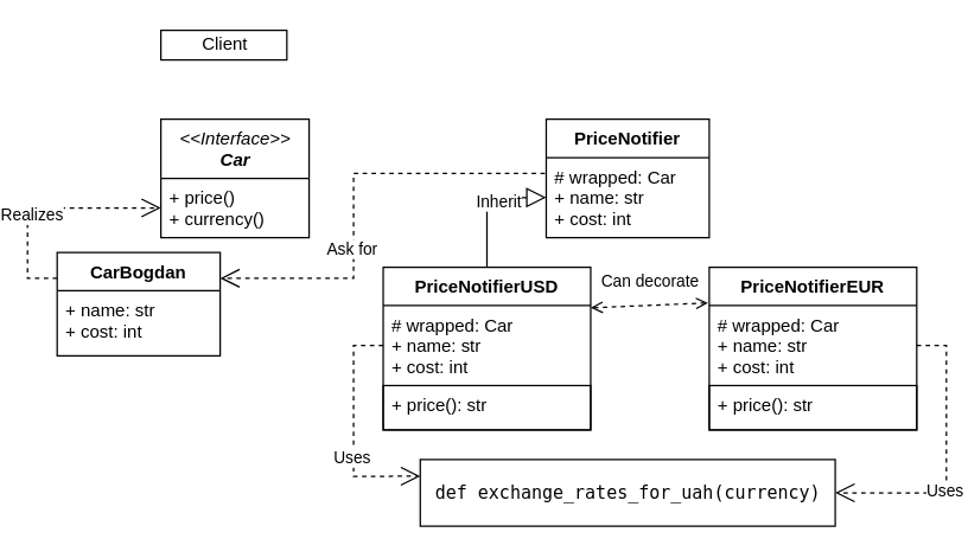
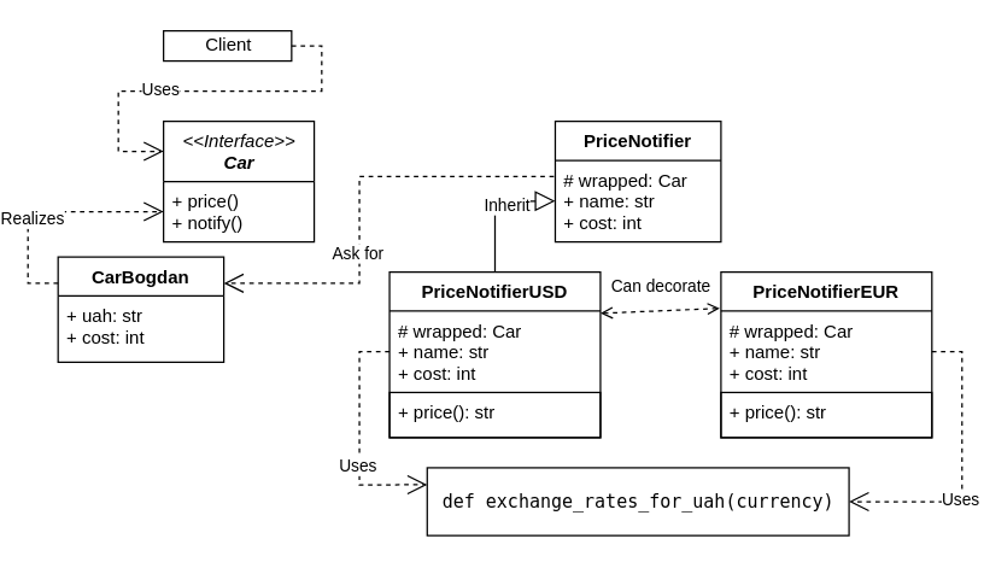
  <mxCell id="0" />
  <mxCell id="1" parent="0" />
  <mxCell id="2" value="&amp;lt;&amp;lt;Interface&amp;gt;&amp;gt;&lt;br&gt;&lt;b&gt;Car&lt;/b&gt;" style="swimlane;fontStyle=2;align=center;verticalAlign=top;childLayout=stackLayout;horizontal=1;startSize=40;horizontalStack=0;resizeParent=1;resizeParentMax=0;resizeLast=0;collapsible=1;marginBottom=0;html=1;" vertex="1" parent="1"><mxGeometry x="90" y="80" width="100" height="80" as="geometry" /></mxCell>
- <mxCell id="3" value="+ price()&#10;+ currency()" style="text;strokeColor=none;fillColor=none;align=left;verticalAlign=top;spacingLeft=4;spacingRight=4;overflow=hidden;rotatable=0;points=[[0,0.5],[1,0.5]];portConstraint=eastwest;" vertex="1" parent="2"><mxGeometry y="40" width="100" height="40" as="geometry" /></mxCell>
+ <mxCell id="3" value="+ price()&#10;+ notify()" style="text;strokeColor=none;fillColor=none;align=left;verticalAlign=top;spacingLeft=4;spacingRight=4;overflow=hidden;rotatable=0;points=[[0,0.5],[1,0.5]];portConstraint=eastwest;" vertex="1" parent="2"><mxGeometry y="40" width="100" height="40" as="geometry" /></mxCell>
  <mxCell id="4" value="CarBogdan" style="swimlane;fontStyle=1;align=center;verticalAlign=top;childLayout=stackLayout;horizontal=1;startSize=26;horizontalStack=0;resizeParent=1;resizeParentMax=0;resizeLast=0;collapsible=1;marginBottom=0;fontColor=#000000;" vertex="1" parent="1"><mxGeometry x="20" y="170" width="110" height="70" as="geometry" /></mxCell>
- <mxCell id="5" value="+ name: str&#10;+ cost: int" style="text;strokeColor=none;fillColor=none;align=left;verticalAlign=top;spacingLeft=4;spacingRight=4;overflow=hidden;rotatable=0;points=[[0,0.5],[1,0.5]];portConstraint=eastwest;" vertex="1" parent="4"><mxGeometry y="26" width="110" height="44" as="geometry" /></mxCell>
+ <mxCell id="5" value="+ uah: str&#10;+ cost: int" style="text;strokeColor=none;fillColor=none;align=left;verticalAlign=top;spacingLeft=4;spacingRight=4;overflow=hidden;rotatable=0;points=[[0,0.5],[1,0.5]];portConstraint=eastwest;" vertex="1" parent="4"><mxGeometry y="26" width="110" height="44" as="geometry" /></mxCell>
  <mxCell id="6" value="PriceNotifier" style="swimlane;fontStyle=1;align=center;verticalAlign=top;childLayout=stackLayout;horizontal=1;startSize=26;horizontalStack=0;resizeParent=1;resizeParentMax=0;resizeLast=0;collapsible=1;marginBottom=0;fontColor=#000000;" vertex="1" parent="1"><mxGeometry x="350" y="80" width="110" height="80" as="geometry" /></mxCell>
  <mxCell id="7" value="# wrapped: Car&#10;+ name: str&#10;+ cost: int" style="text;strokeColor=none;fillColor=none;align=left;verticalAlign=top;spacingLeft=4;spacingRight=4;overflow=hidden;rotatable=0;points=[[0,0.5],[1,0.5]];portConstraint=eastwest;" vertex="1" parent="6"><mxGeometry y="26" width="110" height="54" as="geometry" /></mxCell>
  <mxCell id="8" value="PriceNotifierUSD" style="swimlane;fontStyle=1;align=center;verticalAlign=top;childLayout=stackLayout;horizontal=1;startSize=26;horizontalStack=0;resizeParent=1;resizeParentMax=0;resizeLast=0;collapsible=1;marginBottom=0;fontColor=#000000;" vertex="1" parent="1"><mxGeometry x="240" y="180" width="140" height="110" as="geometry" /></mxCell>
  <mxCell id="9" value="# wrapped: Car&#10;+ name: str&#10;+ cost: int" style="text;strokeColor=none;fillColor=none;align=left;verticalAlign=top;spacingLeft=4;spacingRight=4;overflow=hidden;rotatable=0;points=[[0,0.5],[1,0.5]];portConstraint=eastwest;" vertex="1" parent="8"><mxGeometry y="26" width="140" height="54" as="geometry" /></mxCell>
  <mxCell id="10" value="+ price(): str" style="text;fillColor=none;align=left;verticalAlign=top;spacingLeft=4;spacingRight=4;overflow=hidden;rotatable=0;points=[[0,0.5],[1,0.5]];portConstraint=eastwest;strokeColor=#000000;" vertex="1" parent="8"><mxGeometry y="80" width="140" height="30" as="geometry" /></mxCell>
  <mxCell id="11" value="PriceNotifierEUR" style="swimlane;fontStyle=1;align=center;verticalAlign=top;childLayout=stackLayout;horizontal=1;startSize=26;horizontalStack=0;resizeParent=1;resizeParentMax=0;resizeLast=0;collapsible=1;marginBottom=0;fontColor=#000000;" vertex="1" parent="1"><mxGeometry x="460" y="180" width="140" height="110" as="geometry" /></mxCell>
  <mxCell id="12" value="# wrapped: Car&#10;+ name: str&#10;+ cost: int" style="text;strokeColor=none;fillColor=none;align=left;verticalAlign=top;spacingLeft=4;spacingRight=4;overflow=hidden;rotatable=0;points=[[0,0.5],[1,0.5]];portConstraint=eastwest;" vertex="1" parent="11"><mxGeometry y="26" width="140" height="54" as="geometry" /></mxCell>
  <mxCell id="13" value="+ price(): str" style="text;fillColor=none;align=left;verticalAlign=top;spacingLeft=4;spacingRight=4;overflow=hidden;rotatable=0;points=[[0,0.5],[1,0.5]];portConstraint=eastwest;strokeColor=#000000;" vertex="1" parent="11"><mxGeometry y="80" width="140" height="30" as="geometry" /></mxCell>
  <mxCell id="14" value="&lt;span style=&quot;background-color: rgb(40 , 44 , 52)&quot;&gt;&lt;font face=&quot;dejavu sans mono, monospace&quot;&gt;&lt;div&gt;def exchange_rates_for_uah(currency)&lt;/div&gt;&lt;/font&gt;&lt;/span&gt;" style="html=1;strokeColor=#000000;" vertex="1" parent="1"><mxGeometry x="265" y="310" width="280" height="45" as="geometry" /></mxCell>
  <mxCell id="15" style="edgeStyle=orthogonalEdgeStyle;rounded=0;orthogonalLoop=1;jettySize=auto;html=1;exitX=0;exitY=0.5;exitDx=0;exitDy=0;entryX=0;entryY=0.25;entryDx=0;entryDy=0;endSize=11;startSize=11;endArrow=open;endFill=0;dashed=1;fontColor=#000000;" edge="1" parent="1" source="9" target="14"><mxGeometry relative="1" as="geometry"><mxPoint x="249.2" y="420.049" as="sourcePoint" /><mxPoint x="200" y="507.917" as="targetPoint" /></mxGeometry></mxCell>
  <mxCell id="16" value="Uses" style="edgeLabel;html=1;align=center;verticalAlign=middle;resizable=0;points=[];fontColor=#000000;" vertex="1" connectable="0" parent="15"><mxGeometry x="0.241" y="-2" relative="1" as="geometry"><mxPoint as="offset" /></mxGeometry></mxCell>
  <mxCell id="17" style="edgeStyle=orthogonalEdgeStyle;rounded=0;orthogonalLoop=1;jettySize=auto;html=1;exitX=1;exitY=0.5;exitDx=0;exitDy=0;entryX=1;entryY=0.5;entryDx=0;entryDy=0;endSize=11;startSize=11;endArrow=open;endFill=0;dashed=1;fontColor=#000000;" edge="1" parent="1" source="12" target="14"><mxGeometry relative="1" as="geometry"><mxPoint x="670" y="370" as="sourcePoint" /><mxPoint x="695" y="495.75" as="targetPoint" /></mxGeometry></mxCell>
  <mxCell id="18" value="Uses" style="edgeLabel;html=1;align=center;verticalAlign=middle;resizable=0;points=[];fontColor=#000000;" vertex="1" connectable="0" parent="17"><mxGeometry x="0.241" y="-2" relative="1" as="geometry"><mxPoint as="offset" /></mxGeometry></mxCell>
  <mxCell id="19" value="Client" style="html=1;strokeColor=#000000;" vertex="1" parent="1"><mxGeometry x="90" y="20" width="85" height="20" as="geometry" /></mxCell>
+ <mxCell id="20" style="edgeStyle=orthogonalEdgeStyle;rounded=0;orthogonalLoop=1;jettySize=auto;html=1;exitX=1;exitY=0.5;exitDx=0;exitDy=0;entryX=0;entryY=0.25;entryDx=0;entryDy=0;endSize=11;startSize=11;endArrow=open;endFill=0;dashed=1;fontColor=#000000;" edge="1" parent="1" source="19" target="2"><mxGeometry relative="1" as="geometry"><mxPoint x="60" y="290" as="sourcePoint" /><mxPoint x="125" y="405.75" as="targetPoint" /></mxGeometry></mxCell>
+ <mxCell id="21" value="Uses" style="edgeLabel;html=1;align=center;verticalAlign=middle;resizable=0;points=[];fontColor=#000000;" vertex="1" connectable="0" parent="20"><mxGeometry x="0.241" y="-2" relative="1" as="geometry"><mxPoint as="offset" /></mxGeometry></mxCell>
  <mxCell id="22" style="edgeStyle=orthogonalEdgeStyle;rounded=0;orthogonalLoop=1;jettySize=auto;html=1;exitX=0;exitY=0.25;exitDx=0;exitDy=0;endSize=11;startSize=11;endArrow=open;endFill=0;dashed=1;" edge="1" parent="1" source="4" target="3"><mxGeometry relative="1" as="geometry"><mxPoint x="120" y="425" as="sourcePoint" /><mxPoint x="200" y="320" as="targetPoint" /></mxGeometry></mxCell>
  <mxCell id="23" value="Realizes" style="edgeLabel;html=1;align=center;verticalAlign=middle;resizable=0;points=[];fontColor=#000000;" vertex="1" connectable="0" parent="22"><mxGeometry x="0.241" y="-2" relative="1" as="geometry"><mxPoint x="-28.33" y="2" as="offset" /></mxGeometry></mxCell>
  <mxCell id="24" style="edgeStyle=orthogonalEdgeStyle;rounded=0;orthogonalLoop=1;jettySize=auto;html=1;entryX=0;entryY=0.5;entryDx=0;entryDy=0;endSize=11;startSize=11;endArrow=block;endFill=0;" edge="1" parent="1" source="8" target="7"><mxGeometry relative="1" as="geometry"><mxPoint x="100" y="465" as="sourcePoint" /><mxPoint x="180" y="360" as="targetPoint" /></mxGeometry></mxCell>
  <mxCell id="25" value="Inherit" style="edgeLabel;html=1;align=center;verticalAlign=middle;resizable=0;points=[];fontColor=#000000;" vertex="1" connectable="0" parent="24"><mxGeometry x="0.241" y="-2" relative="1" as="geometry"><mxPoint as="offset" /></mxGeometry></mxCell>
  <mxCell id="26" style="edgeStyle=orthogonalEdgeStyle;rounded=0;orthogonalLoop=1;jettySize=auto;html=1;exitX=-0.008;exitY=0.198;exitDx=0;exitDy=0;entryX=1;entryY=0.25;entryDx=0;entryDy=0;endSize=11;startSize=11;endArrow=open;endFill=0;dashed=1;fontColor=#000000;exitPerimeter=0;" edge="1" parent="1" source="7" target="4"><mxGeometry relative="1" as="geometry"><mxPoint x="164.6" y="310.049" as="sourcePoint" /><mxPoint x="115.4" y="397.917" as="targetPoint" /><Array as="points"><mxPoint x="220" y="117" /><mxPoint x="220" y="188" /></Array></mxGeometry></mxCell>
  <mxCell id="27" value="Ask for" style="edgeLabel;html=1;align=center;verticalAlign=middle;resizable=0;points=[];fontColor=#000000;" vertex="1" connectable="0" parent="26"><mxGeometry x="0.241" y="-2" relative="1" as="geometry"><mxPoint as="offset" /></mxGeometry></mxCell>
  <mxCell id="28" value="Can decorate" style="endArrow=open;startArrow=open;html=1;dashed=1;endFill=0;startFill=0;entryX=-0.006;entryY=-0.034;entryDx=0;entryDy=0;exitX=1;exitY=0.25;exitDx=0;exitDy=0;entryPerimeter=0;" edge="1" parent="1" source="8" target="12"><mxGeometry x="0.027" y="16" width="50" height="50" relative="1" as="geometry"><mxPoint x="300" y="490" as="sourcePoint" /><mxPoint x="350" y="440" as="targetPoint" /><mxPoint as="offset" /></mxGeometry></mxCell>
